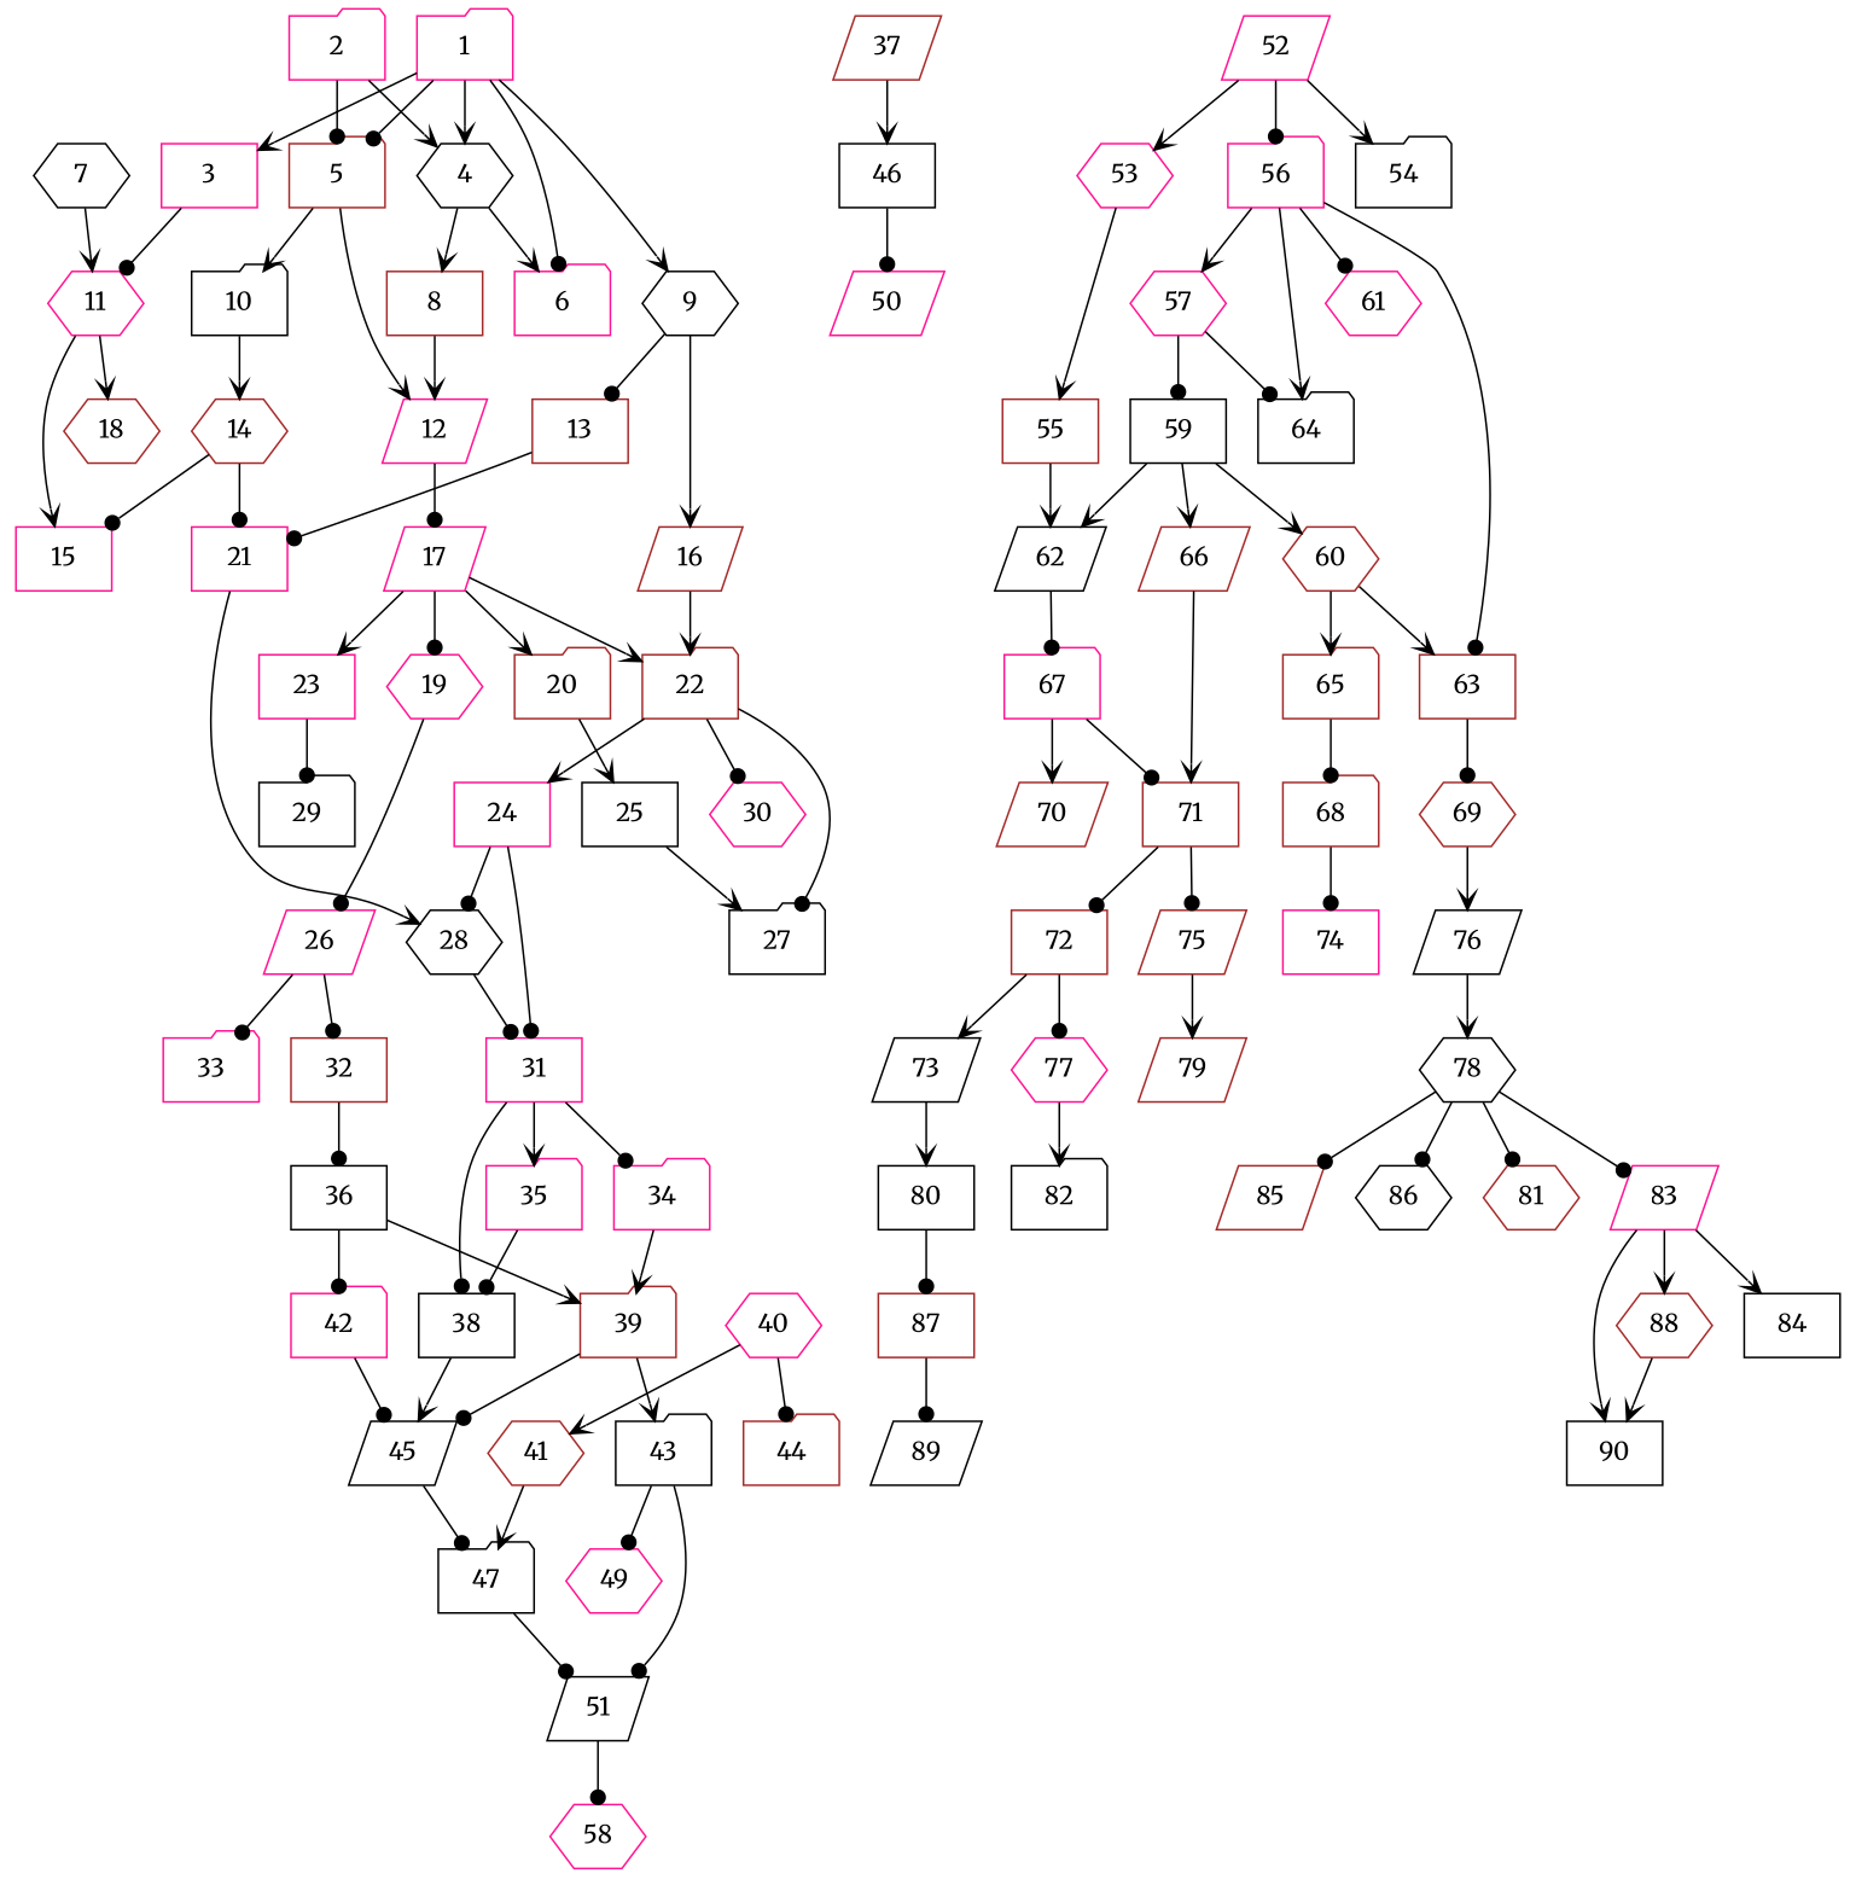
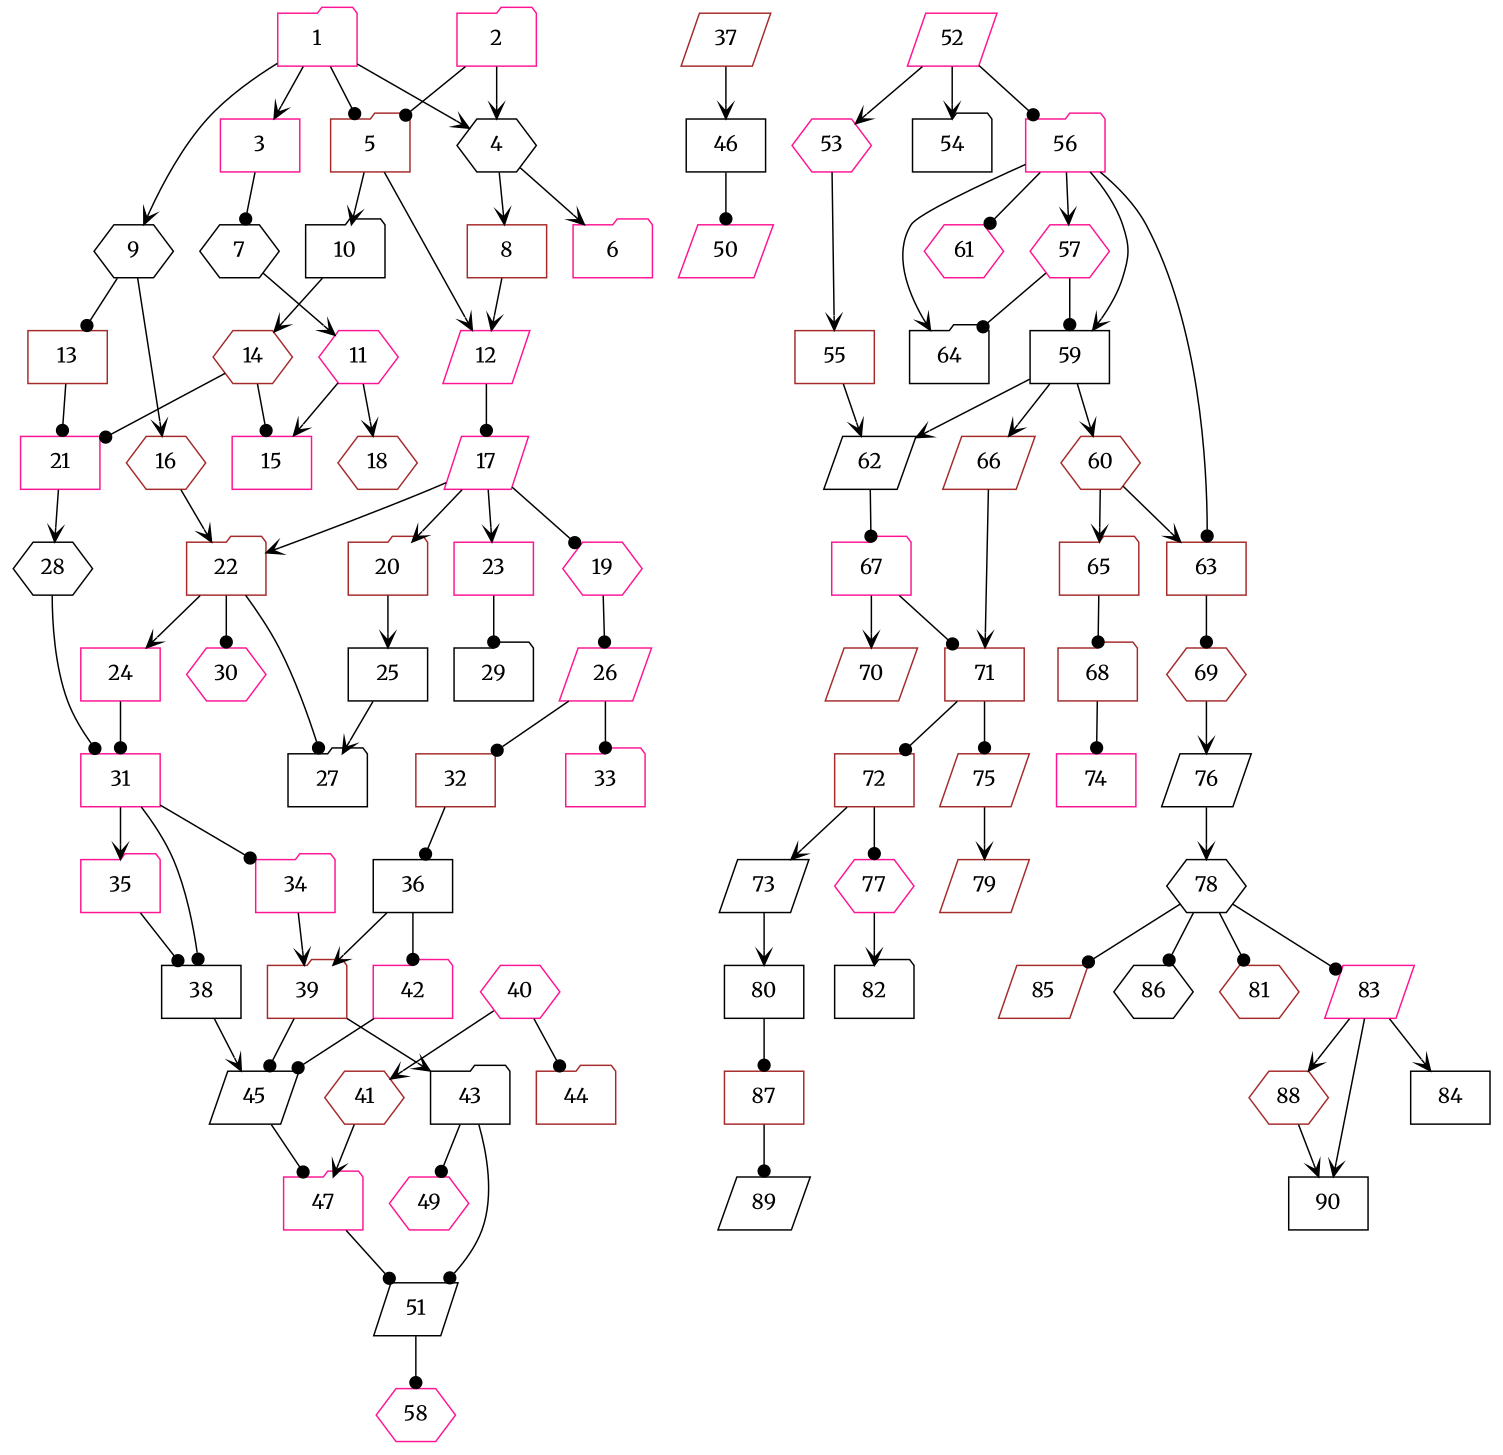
  digraph {
    fontname=Merriweather
    node [alpha=0.19 color=deeppink fontname=Merriweather shape=folder]
    edge [arrowhead=vee fontname=Merriweather]
    1 [alpha=0.11]
    3 [alpha=0.20 shape=box]
    4 [alpha=0.14 color=black shape=hexagon]
    5 [alpha=0.16 color=brown]
    6 [alpha=0.09]
    9 [color=black shape=hexagon]
    7 [alpha=0.01 color=black shape=hexagon]
    8 [alpha=0.14 color=brown shape=box]
    10 [alpha=0.20 color=black]
    12 [alpha=0.16 shape=parallelogram]
    13 [alpha=0.06 color=brown shape=box]
-   16 [alpha=0.14 color=brown shape=parallelogram]
+   16 [alpha=0.14 color=brown shape=hexagon]
    11 [alpha=0.06 shape=hexagon]
    14 [alpha=0.20 color=brown shape=hexagon]
    17 [alpha=0.14 shape=parallelogram]
    21 [alpha=0.03 shape=box]
    22 [alpha=0.03 color=brown]
    2 [alpha=0.17]
    15 [alpha=0.11 shape=box]
    18 [alpha=0.17 color=brown shape=hexagon]
    19 [shape=hexagon]
    20 [alpha=0.13 color=brown]
    23 [shape=box]
    28 [alpha=0.12 color=black shape=hexagon]
    24 [alpha=0.02 shape=box]
    27 [alpha=0.03 color=black]
    30 [alpha=0.13 shape=hexagon]
    26 [alpha=0.12 shape=parallelogram]
    25 [alpha=0.18 color=black shape=box]
    29 [alpha=0.15 color=black]
    31 [alpha=0.12 shape=box]
    32 [alpha=0.20 color=brown shape=box]
    33 [alpha=0.08]
    36 [alpha=0.12 color=black shape=box]
    34 [alpha=0.05]
    35 [alpha=0.13]
    38 [alpha=0.01 color=black shape=box]
    39 [alpha=0.07 color=brown]
    45 [alpha=0.07 color=black shape=parallelogram]
    42 [alpha=0.10]
    43 [alpha=0.11 color=black]
-   47 [alpha=0.12 color=black]
+   47 [alpha=0.12]
    37 [alpha=0.11 color=brown shape=parallelogram]
    46 [alpha=0.13 color=black shape=box]
    40 [alpha=0.15 shape=hexagon]
    41 [alpha=0.18 color=brown shape=hexagon]
    44 [alpha=0.17 color=brown]
    49 [alpha=0.10 shape=hexagon]
    51 [alpha=0.16 color=black shape=parallelogram]
    50 [alpha=0.03 shape=parallelogram]
    58 [alpha=0.02 shape=hexagon]
    52 [alpha=0.18 shape=parallelogram]
    53 [alpha=0.04 shape=hexagon]
    54 [alpha=0.03 color=black]
    56 [alpha=0.15]
    55 [alpha=0.03 color=brown shape=box]
    57 [shape=hexagon]
    59 [alpha=0.18 color=black shape=box]
    61 [alpha=0.05 shape=hexagon]
    63 [alpha=0.04 color=brown shape=box]
    64 [alpha=0.12 color=black]
    62 [alpha=0.09 color=black shape=parallelogram]
    60 [alpha=0.03 color=brown shape=hexagon]
    66 [alpha=0.18 color=brown shape=parallelogram]
    69 [alpha=0.09 color=brown shape=hexagon]
    67 [alpha=0.06]
    71 [alpha=0.00 color=brown shape=box]
    70 [color=brown shape=parallelogram]
    65 [color=brown]
    76 [alpha=0.18 color=black shape=parallelogram]
    68 [alpha=0.03 color=brown]
    72 [alpha=0.07 color=brown shape=box]
    75 [alpha=0.18 color=brown shape=parallelogram]
    74 [alpha=0.09 shape=box]
    78 [alpha=0.02 color=black shape=hexagon]
    73 [alpha=0.17 color=black shape=parallelogram]
    77 [shape=hexagon]
    79 [alpha=0.05 color=brown shape=parallelogram]
    81 [alpha=0.16 color=brown shape=hexagon]
    83 [alpha=0.16 shape=parallelogram]
    85 [alpha=0.05 color=brown shape=parallelogram]
    86 [alpha=0.01 color=black shape=hexagon]
    80 [alpha=0.10 color=black shape=box]
    82 [alpha=0.13 color=black]
    87 [alpha=0.08 color=brown shape=box]
    89 [alpha=0.02 color=black shape=parallelogram]
    84 [alpha=0.04 color=black shape=box]
    88 [alpha=0.01 color=brown shape=hexagon]
    90 [color=black shape=box]
    1 -> 3
    1 -> 4
    1 -> 5 [arrowhead=dot]
-   1 -> 6 [arrowhead=dot]
    1 -> 9
-   3 -> 11 [arrowhead=dot]
+   3 -> 7 [arrowhead=dot]
    4 -> 6
    4 -> 8
    5 -> 10
    5 -> 12
    9 -> 13 [arrowhead=dot]
    9 -> 16
    7 -> 11
    8 -> 12
    10 -> 14
    12 -> 17 [arrowhead=dot]
    13 -> 21 [arrowhead=dot]
    16 -> 22
    11 -> 15
    11 -> 18
    14 -> 21 [arrowhead=dot]
    14 -> 15 [arrowhead=dot]
    17 -> 22
    17 -> 19 [arrowhead=dot]
    17 -> 20
    17 -> 23
    21 -> 28
    22 -> 24
    22 -> 27 [arrowhead=dot]
    22 -> 30 [arrowhead=dot]
    2 -> 4
    2 -> 5 [arrowhead=dot]
    19 -> 26 [arrowhead=dot]
    20 -> 25
    23 -> 29 [arrowhead=dot]
    28 -> 31 [arrowhead=dot]
-   24 -> 28 [arrowhead=dot]
    24 -> 31 [arrowhead=dot]
    26 -> 32 [arrowhead=dot]
    26 -> 33 [arrowhead=dot]
    25 -> 27
    31 -> 34 [arrowhead=dot]
    31 -> 35
    31 -> 38 [arrowhead=dot]
    32 -> 36 [arrowhead=dot]
    36 -> 39
    36 -> 42 [arrowhead=dot]
    34 -> 39
    35 -> 38 [arrowhead=dot]
    38 -> 45
    39 -> 45 [arrowhead=dot]
    39 -> 43
    45 -> 47 [arrowhead=dot]
    42 -> 45 [arrowhead=dot]
    43 -> 49 [arrowhead=dot]
    43 -> 51 [arrowhead=dot]
    47 -> 51 [arrowhead=dot]
    37 -> 46
    46 -> 50 [arrowhead=dot]
    40 -> 41
    40 -> 44 [arrowhead=dot]
    41 -> 47
    51 -> 58 [arrowhead=dot]
    52 -> 53
    52 -> 54
    52 -> 56 [arrowhead=dot]
    53 -> 55
    56 -> 57
+   56 -> 59
    56 -> 61 [arrowhead=dot]
    56 -> 63 [arrowhead=dot]
    56 -> 64
    55 -> 62
    57 -> 59 [arrowhead=dot]
    57 -> 64 [arrowhead=dot]
    59 -> 62
    59 -> 60
    59 -> 66
    63 -> 69 [arrowhead=dot]
    62 -> 67 [arrowhead=dot]
    60 -> 63
    60 -> 65
    66 -> 71
    69 -> 76
    67 -> 71 [arrowhead=dot]
    67 -> 70
    71 -> 72 [arrowhead=dot]
    71 -> 75 [arrowhead=dot]
    65 -> 68 [arrowhead=dot]
    76 -> 78
    68 -> 74 [arrowhead=dot]
    72 -> 73
    72 -> 77 [arrowhead=dot]
    75 -> 79
    78 -> 81 [arrowhead=dot]
    78 -> 83 [arrowhead=dot]
    78 -> 85 [arrowhead=dot]
    78 -> 86 [arrowhead=dot]
    73 -> 80
    77 -> 82
    83 -> 84
    83 -> 88
    83 -> 90
    80 -> 87 [arrowhead=dot]
    87 -> 89 [arrowhead=dot]
    88 -> 90
  }
